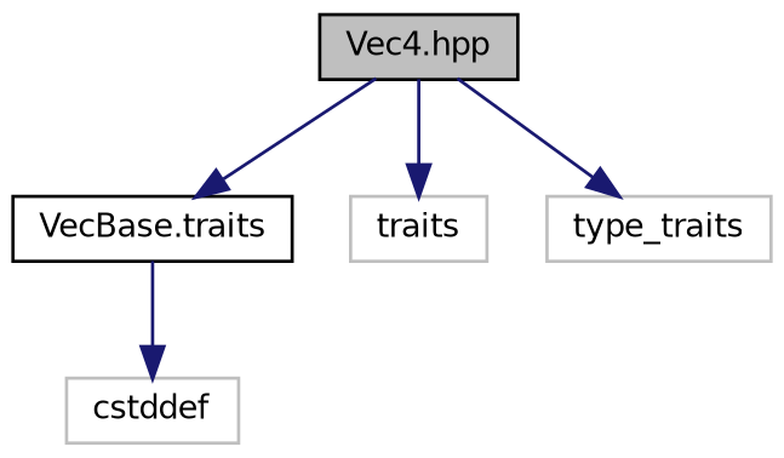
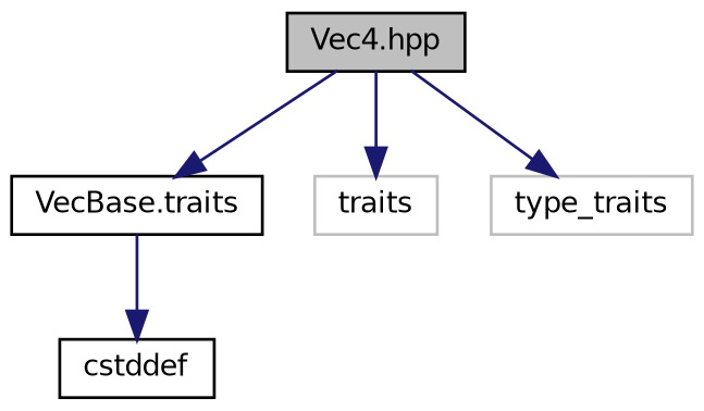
  digraph {
    node [color=grey75 fillcolor=white fontname=Helvetica fontsize=10 shape=record style=filled]
    edge [color=midnightblue fontname=Helvetica fontsize=10 labelfontname=Helvetica labelfontsize=10 style=solid]
    n1 [color=black fillcolor=grey75 fontcolor=black height=0.2 label="Vec4.hpp" width=0.4]
    n2 [color=black height=0.2 label="VecBase.traits" width=0.4]
    n3 [height=0.2 label=traits width=0.4]
    n4 [height=0.2 label=type_traits width=0.4]
-   n5 [height=0.2 label=cstddef width=0.4]
+   n5 [color=black height=0.2 label=cstddef width=0.4]
    n1 -> n2
    n1 -> n3
    n1 -> n4
    n2 -> n5
  }
